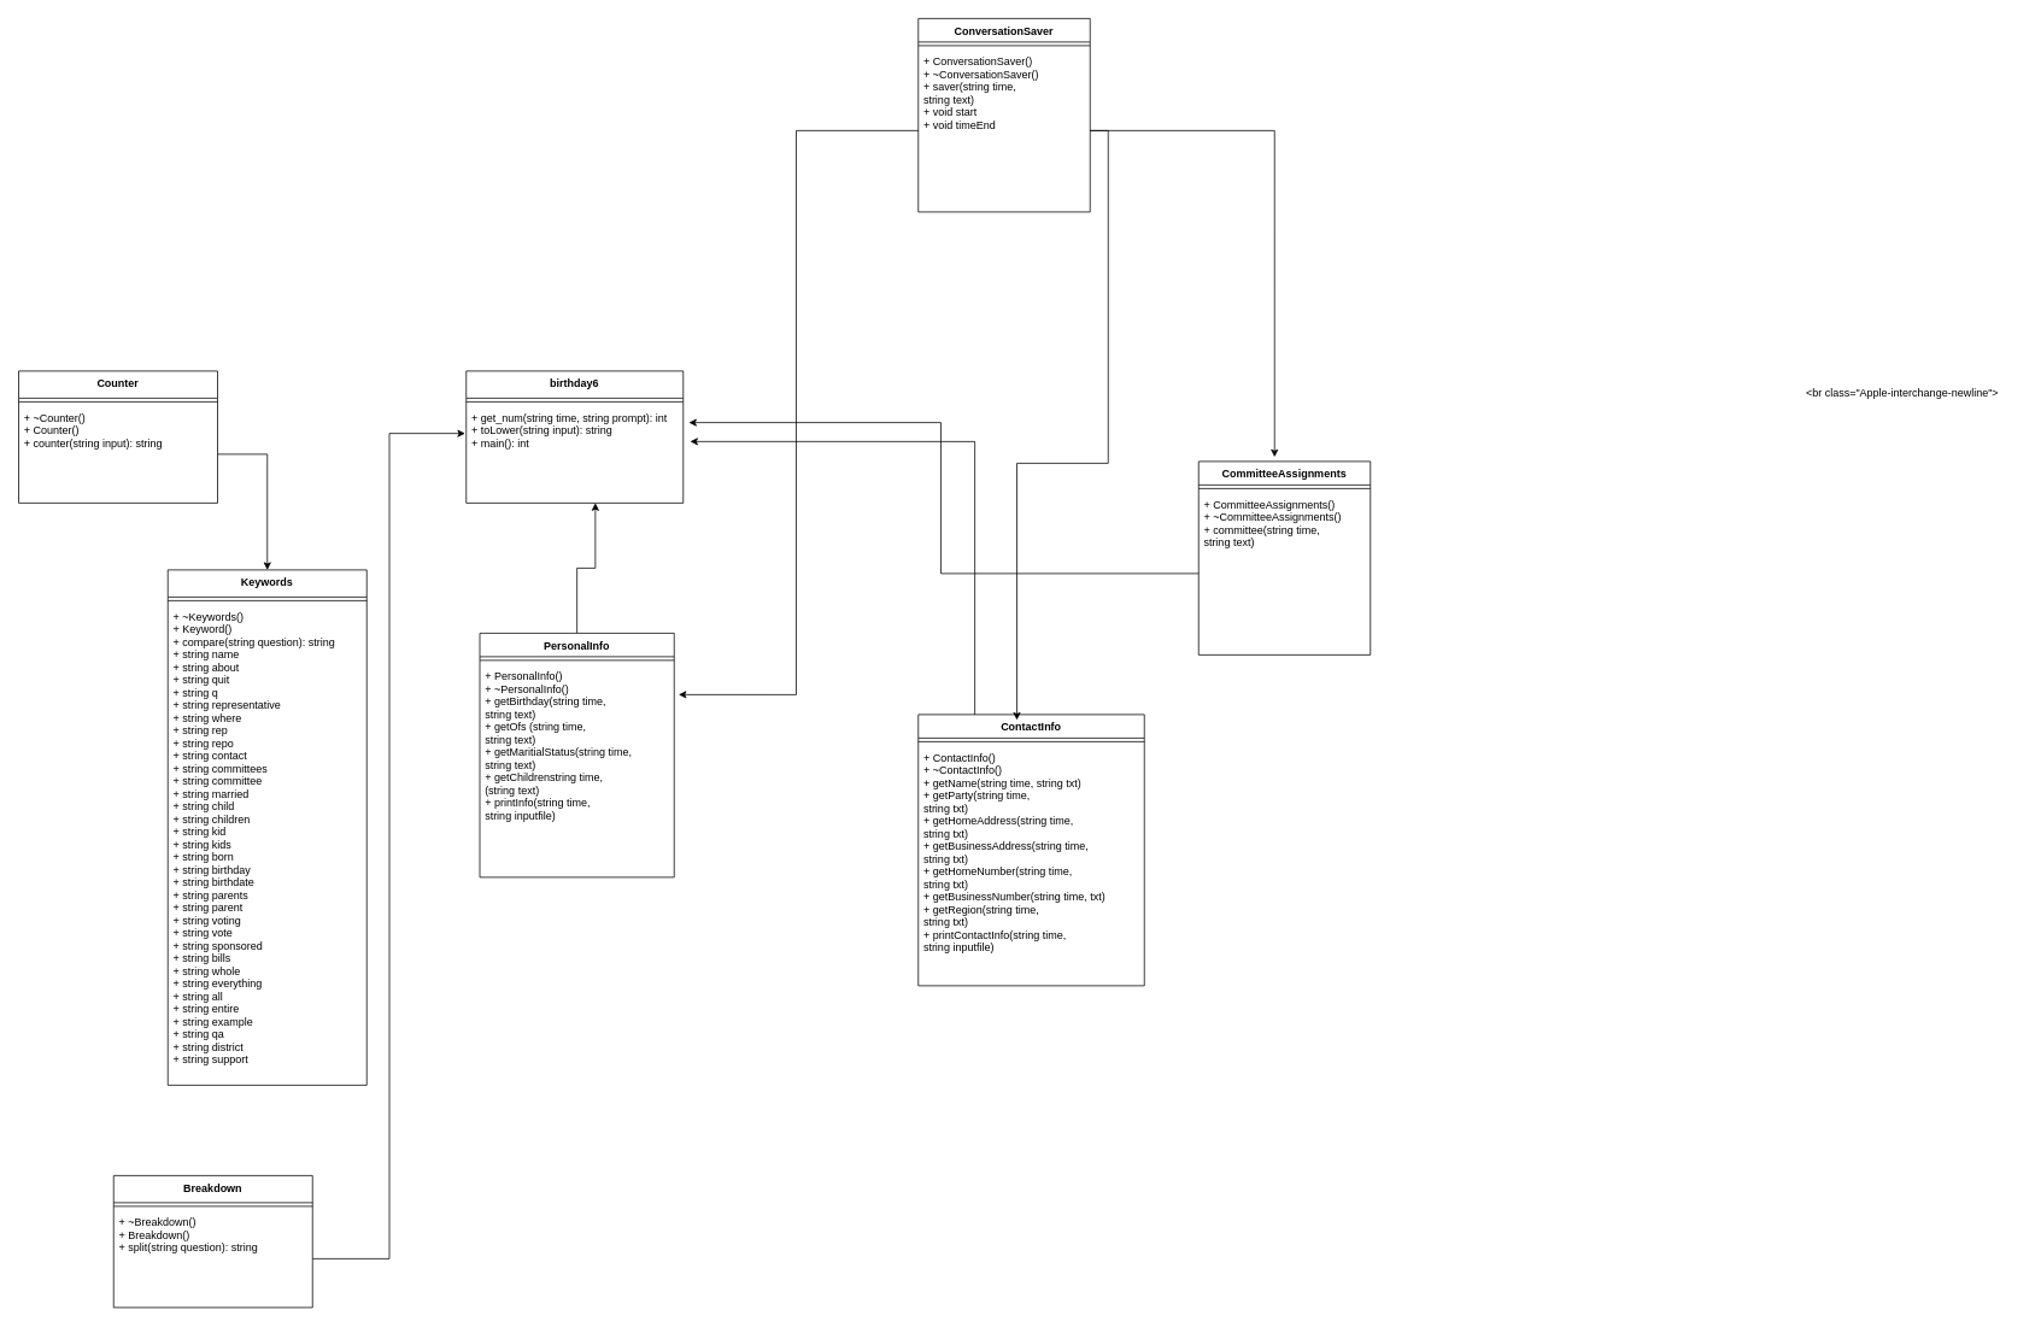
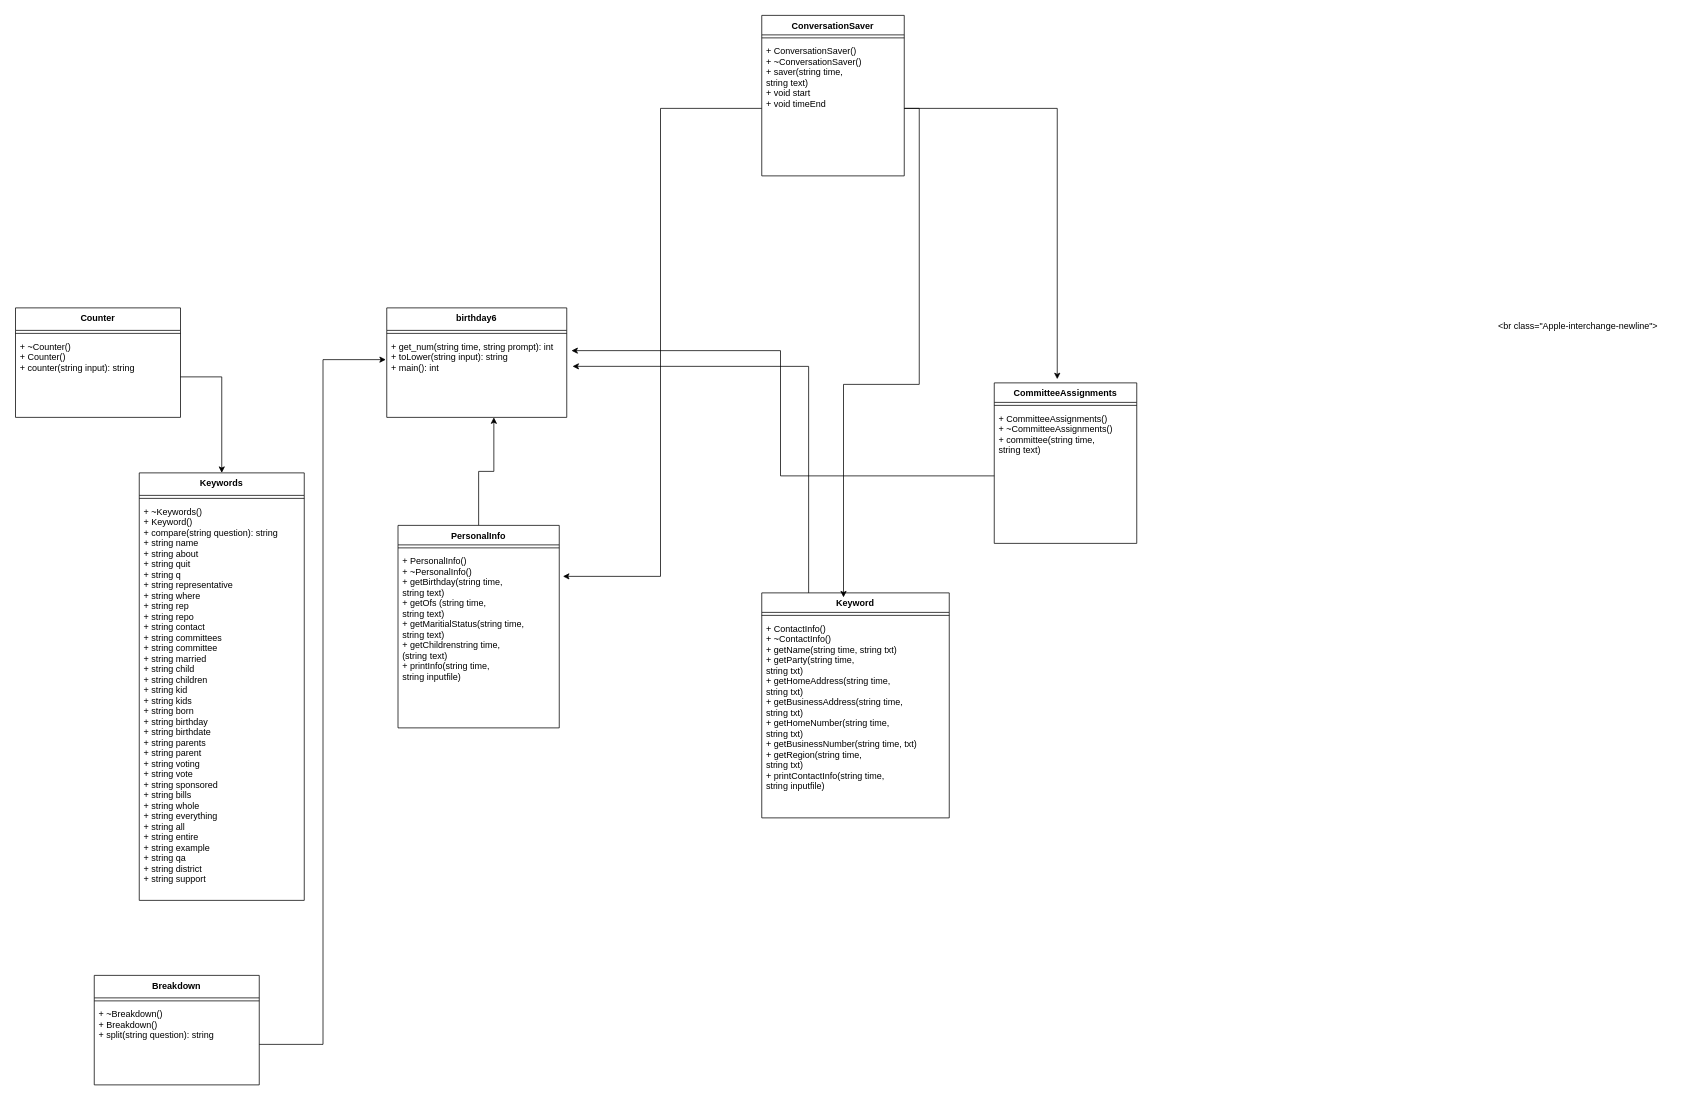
  <mxCell id="0" />
  <mxCell id="1" parent="0" />
  <mxCell id="2" style="edgeStyle=orthogonalEdgeStyle;rounded=0;orthogonalLoop=1;jettySize=auto;html=1;entryX=0.595;entryY=1;entryDx=0;entryDy=0;entryPerimeter=0;" parent="1" source="3" target="12" edge="1"><mxGeometry relative="1" as="geometry" /></mxCell>
  <mxCell id="3" value="PersonalInfo" style="swimlane;fontStyle=1;align=center;verticalAlign=top;childLayout=stackLayout;horizontal=1;startSize=26;horizontalStack=0;resizeParent=1;resizeParentMax=0;resizeLast=0;collapsible=1;marginBottom=0;" parent="1" vertex="1"><mxGeometry x="530" y="700" width="215" height="270" as="geometry" /></mxCell>
  <mxCell id="4" value="" style="line;strokeWidth=1;fillColor=none;align=left;verticalAlign=middle;spacingTop=-1;spacingLeft=3;spacingRight=3;rotatable=0;labelPosition=right;points=[];portConstraint=eastwest;" parent="3" vertex="1"><mxGeometry y="26" width="215" height="8" as="geometry" /></mxCell>
  <mxCell id="5" value="+ PersonalInfo()&#10;+ ~PersonalInfo()&#10;+ getBirthday(string time,&#10;string text)&#10;+ getOfs (string time,&#10;string text)&#10;+ getMaritialStatus(string time,&#10;string text)&#10;+ getChildrenstring time,&#10;(string text)&#10;+ printInfo(string time,&#10;string inputfile)&#10;" style="text;strokeColor=none;fillColor=none;align=left;verticalAlign=top;spacingLeft=4;spacingRight=4;overflow=hidden;rotatable=0;points=[[0,0.5],[1,0.5]];portConstraint=eastwest;" parent="3" vertex="1"><mxGeometry y="34" width="215" height="236" as="geometry" /></mxCell>
  <mxCell id="6" style="edgeStyle=orthogonalEdgeStyle;rounded=0;orthogonalLoop=1;jettySize=auto;html=1;exitX=0.25;exitY=0;exitDx=0;exitDy=0;entryX=1.032;entryY=0.37;entryDx=0;entryDy=0;entryPerimeter=0;" parent="1" source="7" target="12" edge="1"><mxGeometry relative="1" as="geometry" /></mxCell>
- <mxCell id="7" value="ContactInfo" style="swimlane;fontStyle=1;align=center;verticalAlign=top;childLayout=stackLayout;horizontal=1;startSize=26;horizontalStack=0;resizeParent=1;resizeParentMax=0;resizeLast=0;collapsible=1;marginBottom=0;" parent="1" vertex="1"><mxGeometry x="1015" y="790" width="250" height="300" as="geometry" /></mxCell>
+ <mxCell id="7" value="Keyword" style="swimlane;fontStyle=1;align=center;verticalAlign=top;childLayout=stackLayout;horizontal=1;startSize=26;horizontalStack=0;resizeParent=1;resizeParentMax=0;resizeLast=0;collapsible=1;marginBottom=0;" parent="1" vertex="1"><mxGeometry x="1015" y="790" width="250" height="300" as="geometry" /></mxCell>
  <mxCell id="8" value="" style="line;strokeWidth=1;fillColor=none;align=left;verticalAlign=middle;spacingTop=-1;spacingLeft=3;spacingRight=3;rotatable=0;labelPosition=right;points=[];portConstraint=eastwest;" parent="7" vertex="1"><mxGeometry y="26" width="250" height="8" as="geometry" /></mxCell>
  <mxCell id="9" value="+ ContactInfo()&#10;+ ~ContactInfo()&#10;+ getName(string time, string txt)&#10;+ getParty(string time,&#10;string txt)&#10;+ getHomeAddress(string time,&#10;string txt)&#10;+ getBusinessAddress(string time,&#10;string txt)&#10;+ getHomeNumber(string time,&#10;string txt)&#10;+ getBusinessNumber(string time, txt)&#10;+ getRegion(string time,&#10;string txt)&#10;+ printContactInfo(string time,&#10;string inputfile)" style="text;strokeColor=none;fillColor=none;align=left;verticalAlign=top;spacingLeft=4;spacingRight=4;overflow=hidden;rotatable=0;points=[[0,0.5],[1,0.5]];portConstraint=eastwest;" parent="7" vertex="1"><mxGeometry y="34" width="250" height="266" as="geometry" /></mxCell>
  <mxCell id="10" value="birthday6" style="swimlane;fontStyle=1;align=center;verticalAlign=top;childLayout=stackLayout;horizontal=1;startSize=30;horizontalStack=0;resizeParent=1;resizeParentMax=0;resizeLast=0;collapsible=1;marginBottom=0;" parent="1" vertex="1"><mxGeometry x="515" y="410" width="240" height="146" as="geometry" /></mxCell>
  <mxCell id="11" value="" style="line;strokeWidth=1;fillColor=none;align=left;verticalAlign=middle;spacingTop=-1;spacingLeft=3;spacingRight=3;rotatable=0;labelPosition=right;points=[];portConstraint=eastwest;" parent="10" vertex="1"><mxGeometry y="30" width="240" height="8" as="geometry" /></mxCell>
  <mxCell id="12" value="+ get_num(string time, string prompt): int&#10;+ toLower(string input): string&#10;+ main(): int" style="text;strokeColor=none;fillColor=none;align=left;verticalAlign=top;spacingLeft=4;spacingRight=4;overflow=hidden;rotatable=0;points=[[0,0.5],[1,0.5]];portConstraint=eastwest;" parent="10" vertex="1"><mxGeometry y="38" width="240" height="108" as="geometry" /></mxCell>
  <mxCell id="13" value="CommitteeAssignments" style="swimlane;fontStyle=1;align=center;verticalAlign=top;childLayout=stackLayout;horizontal=1;startSize=26;horizontalStack=0;resizeParent=1;resizeParentMax=0;resizeLast=0;collapsible=1;marginBottom=0;" parent="1" vertex="1"><mxGeometry x="1325" y="510" width="190" height="214" as="geometry" /></mxCell>
  <mxCell id="14" value="" style="line;strokeWidth=1;fillColor=none;align=left;verticalAlign=middle;spacingTop=-1;spacingLeft=3;spacingRight=3;rotatable=0;labelPosition=right;points=[];portConstraint=eastwest;" parent="13" vertex="1"><mxGeometry y="26" width="190" height="8" as="geometry" /></mxCell>
  <mxCell id="15" value="+ CommitteeAssignments()&#10;+ ~CommitteeAssignments()&#10;+ committee(string time,&#10;string text)" style="text;strokeColor=none;fillColor=none;align=left;verticalAlign=top;spacingLeft=4;spacingRight=4;overflow=hidden;rotatable=0;points=[[0,0.5],[1,0.5]];portConstraint=eastwest;" parent="13" vertex="1"><mxGeometry y="34" width="190" height="180" as="geometry" /></mxCell>
  <mxCell id="16" style="edgeStyle=orthogonalEdgeStyle;rounded=0;orthogonalLoop=1;jettySize=auto;html=1;exitX=0;exitY=0.5;exitDx=0;exitDy=0;entryX=1.026;entryY=0.176;entryDx=0;entryDy=0;entryPerimeter=0;" parent="1" source="15" target="12" edge="1"><mxGeometry relative="1" as="geometry" /></mxCell>
  <mxCell id="17" value="Counter" style="swimlane;fontStyle=1;align=center;verticalAlign=top;childLayout=stackLayout;horizontal=1;startSize=30;horizontalStack=0;resizeParent=1;resizeParentMax=0;resizeLast=0;collapsible=1;marginBottom=0;" parent="1" vertex="1"><mxGeometry x="20" y="410" width="220" height="146" as="geometry" /></mxCell>
  <mxCell id="18" value="" style="line;strokeWidth=1;fillColor=none;align=left;verticalAlign=middle;spacingTop=-1;spacingLeft=3;spacingRight=3;rotatable=0;labelPosition=right;points=[];portConstraint=eastwest;" parent="17" vertex="1"><mxGeometry y="30" width="220" height="8" as="geometry" /></mxCell>
  <mxCell id="19" value="+ ~Counter()&#10;+ Counter()&#10;+ counter(string input): string" style="text;strokeColor=none;fillColor=none;align=left;verticalAlign=top;spacingLeft=4;spacingRight=4;overflow=hidden;rotatable=0;points=[[0,0.5],[1,0.5]];portConstraint=eastwest;" parent="17" vertex="1"><mxGeometry y="38" width="220" height="108" as="geometry" /></mxCell>
  <mxCell id="20" value="Keywords" style="swimlane;fontStyle=1;align=center;verticalAlign=top;childLayout=stackLayout;horizontal=1;startSize=30;horizontalStack=0;resizeParent=1;resizeParentMax=0;resizeLast=0;collapsible=1;marginBottom=0;" parent="1" vertex="1"><mxGeometry x="185" y="630" width="220" height="570" as="geometry" /></mxCell>
  <mxCell id="21" value="" style="line;strokeWidth=1;fillColor=none;align=left;verticalAlign=middle;spacingTop=-1;spacingLeft=3;spacingRight=3;rotatable=0;labelPosition=right;points=[];portConstraint=eastwest;" parent="20" vertex="1"><mxGeometry y="30" width="220" height="8" as="geometry" /></mxCell>
  <mxCell id="22" value="+ ~Keywords()&#10;+ Keyword()&#10;+ compare(string question): string&#10;+ string name&#10;+ string about &#10;+ string quit&#10;+ string q&#10;+ string representative&#10;+ string where&#10;+ string rep&#10;+ string repo&#10;+ string contact&#10;+ string committees&#10;+ string committee&#10;+ string married&#10;+ string child&#10;+ string children&#10;+ string kid&#10;+ string kids&#10;+ string born&#10;+ string birthday&#10;+ string birthdate&#10;+ string parents&#10;+ string parent&#10;+ string voting&#10;+ string vote&#10;+ string sponsored&#10;+ string bills&#10;+ string whole&#10;+ string everything&#10;+ string all&#10;+ string entire&#10;+ string example&#10;+ string qa&#10;+ string district&#10;+ string support" style="text;strokeColor=none;fillColor=none;align=left;verticalAlign=top;spacingLeft=4;spacingRight=4;overflow=hidden;rotatable=0;points=[[0,0.5],[1,0.5]];portConstraint=eastwest;" parent="20" vertex="1"><mxGeometry y="38" width="220" height="532" as="geometry" /></mxCell>
  <mxCell id="23" style="edgeStyle=orthogonalEdgeStyle;rounded=0;orthogonalLoop=1;jettySize=auto;html=1;exitX=1;exitY=0.5;exitDx=0;exitDy=0;entryX=0.5;entryY=0;entryDx=0;entryDy=0;" parent="1" source="19" target="20" edge="1"><mxGeometry relative="1" as="geometry" /></mxCell>
  <mxCell id="24" value="Breakdown" style="swimlane;fontStyle=1;align=center;verticalAlign=top;childLayout=stackLayout;horizontal=1;startSize=30;horizontalStack=0;resizeParent=1;resizeParentMax=0;resizeLast=0;collapsible=1;marginBottom=0;" parent="1" vertex="1"><mxGeometry x="125" y="1300" width="220" height="146" as="geometry" /></mxCell>
  <mxCell id="25" value="" style="line;strokeWidth=1;fillColor=none;align=left;verticalAlign=middle;spacingTop=-1;spacingLeft=3;spacingRight=3;rotatable=0;labelPosition=right;points=[];portConstraint=eastwest;" parent="24" vertex="1"><mxGeometry y="30" width="220" height="8" as="geometry" /></mxCell>
  <mxCell id="26" value="+ ~Breakdown()&#10;+ Breakdown()&#10;+ split(string question): string" style="text;strokeColor=none;fillColor=none;align=left;verticalAlign=top;spacingLeft=4;spacingRight=4;overflow=hidden;rotatable=0;points=[[0,0.5],[1,0.5]];portConstraint=eastwest;" parent="24" vertex="1"><mxGeometry y="38" width="220" height="108" as="geometry" /></mxCell>
  <mxCell id="27" style="edgeStyle=orthogonalEdgeStyle;rounded=0;orthogonalLoop=1;jettySize=auto;html=1;exitX=1;exitY=0.5;exitDx=0;exitDy=0;entryX=-0.005;entryY=0.287;entryDx=0;entryDy=0;entryPerimeter=0;" parent="1" source="26" target="12" edge="1"><mxGeometry relative="1" as="geometry" /></mxCell>
  <mxCell id="28" value="ConversationSaver" style="swimlane;fontStyle=1;align=center;verticalAlign=top;childLayout=stackLayout;horizontal=1;startSize=26;horizontalStack=0;resizeParent=1;resizeParentMax=0;resizeLast=0;collapsible=1;marginBottom=0;" parent="1" vertex="1"><mxGeometry x="1015" y="20" width="190" height="214" as="geometry" /></mxCell>
  <mxCell id="29" value="" style="line;strokeWidth=1;fillColor=none;align=left;verticalAlign=middle;spacingTop=-1;spacingLeft=3;spacingRight=3;rotatable=0;labelPosition=right;points=[];portConstraint=eastwest;" parent="28" vertex="1"><mxGeometry y="26" width="190" height="8" as="geometry" /></mxCell>
  <mxCell id="30" value="+ ConversationSaver()&#10;+ ~ConversationSaver()&#10;+ saver(string time,&#10;string text)&#10;+ void start&#10;+ void timeEnd" style="text;strokeColor=none;fillColor=none;align=left;verticalAlign=top;spacingLeft=4;spacingRight=4;overflow=hidden;rotatable=0;points=[[0,0.5],[1,0.5]];portConstraint=eastwest;" parent="28" vertex="1"><mxGeometry y="34" width="190" height="180" as="geometry" /></mxCell>
  <mxCell id="31" style="edgeStyle=orthogonalEdgeStyle;rounded=0;orthogonalLoop=1;jettySize=auto;html=1;entryX=0.436;entryY=0.02;entryDx=0;entryDy=0;entryPerimeter=0;" parent="1" source="30" target="7" edge="1"><mxGeometry relative="1" as="geometry" /></mxCell>
  <mxCell id="32" style="edgeStyle=orthogonalEdgeStyle;rounded=0;orthogonalLoop=1;jettySize=auto;html=1;entryX=1.023;entryY=0.144;entryDx=0;entryDy=0;entryPerimeter=0;" parent="1" source="30" target="5" edge="1"><mxGeometry relative="1" as="geometry" /></mxCell>
  <mxCell id="33" style="edgeStyle=orthogonalEdgeStyle;rounded=0;orthogonalLoop=1;jettySize=auto;html=1;entryX=0.442;entryY=-0.023;entryDx=0;entryDy=0;entryPerimeter=0;" parent="1" source="30" target="13" edge="1"><mxGeometry relative="1" as="geometry" /></mxCell>
  <mxCell id="34" value="&amp;lt;br class=&amp;quot;Apple-interchange-newline&amp;quot;&amp;gt;" style="text;whiteSpace=wrap;html=1;" vertex="1" parent="1"><mxGeometry x="1995" y="420" width="240" height="30" as="geometry" /></mxCell>
